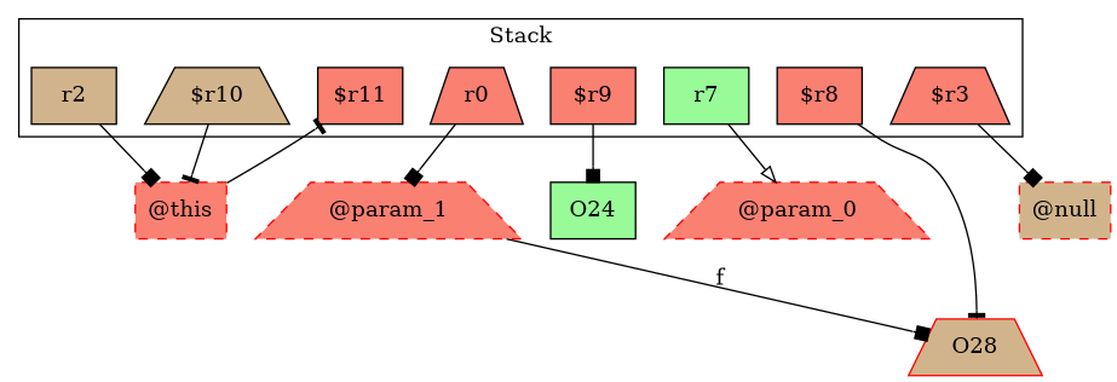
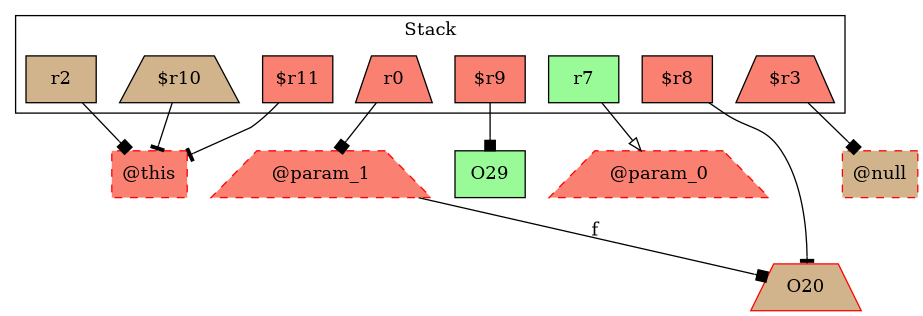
  digraph {
    rankDir=LR
    node [fillcolor=salmon shape=box style=filled]
    edge [arrowhead=box]
    r2 [fillcolor=tan]
    r0 [shape=trapezium]
    "$r11"
    "$r10" [fillcolor=tan shape=trapezium]
    "$r9"
    r7 [fillcolor=palegreen]
    "$r8"
    "$r3" [shape=trapezium]
    "@this" [color=red style="filled,dashed"]
    "@param_1" [color=red shape=trapezium style="filled,dashed"]
-   O29 [fillcolor=palegreen label=O24]
+   O29 [fillcolor=palegreen]
    "@param_0" [color=red shape=trapezium style="filled,dashed"]
-   O28 [color=red fillcolor=tan shape=trapezium]
+   O28 [color=red fillcolor=tan shape=trapezium label=O20]
    "@null" [color=red fillcolor=tan style="filled,dashed"]
    subgraph cluster_1 {
      label=Stack
      r2
      r0
      "$r11"
      "$r10"
      "$r9"
      r7
      "$r8"
      "$r3"
    }
    r2 -> "@this"
    r0 -> "@param_1"
-   "@this" -> "$r11" [arrowhead=tee]
+   "$r11" -> "@this" [arrowhead=tee]
    "$r10" -> "@this" [arrowhead=tee]
    "$r9" -> O29
    r7 -> "@param_0" [arrowhead=onormal]
    "$r8" -> O28 [arrowhead=tee]
    "$r3" -> "@null"
    "@param_1" -> O28 [label=f weight=0.2]
  }
